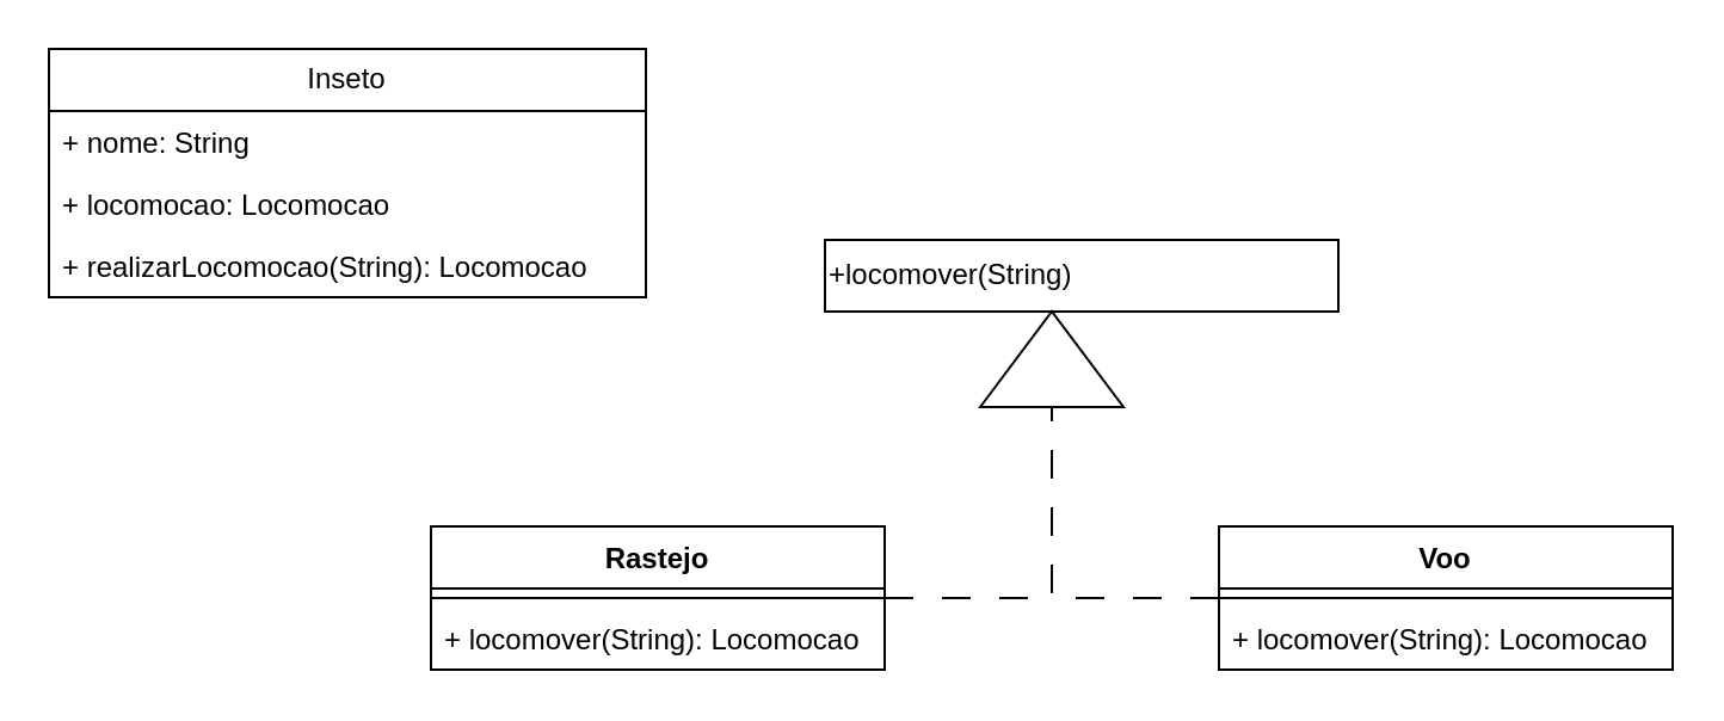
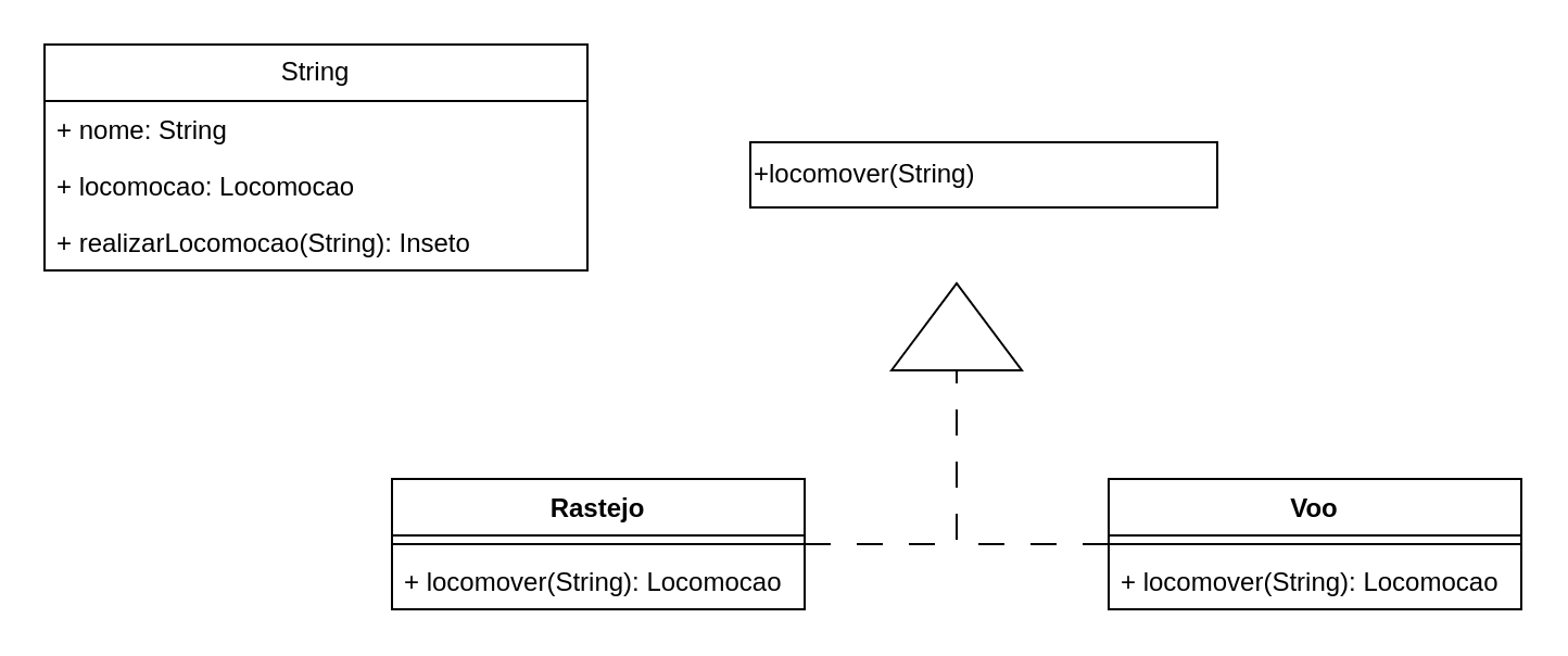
  <mxCell id="0" />
  <mxCell id="1" parent="0" />
- <mxCell id="2" value="Inseto" style="swimlane;fontStyle=0;childLayout=stackLayout;horizontal=1;startSize=26;fillColor=none;horizontalStack=0;resizeParent=1;resizeParentMax=0;resizeLast=0;collapsible=1;marginBottom=0;whiteSpace=wrap;html=1;" vertex="1" parent="1"><mxGeometry x="20" y="20" width="250" height="104" as="geometry" /></mxCell>
+ <mxCell id="2" value="String" style="swimlane;fontStyle=0;childLayout=stackLayout;horizontal=1;startSize=26;fillColor=none;horizontalStack=0;resizeParent=1;resizeParentMax=0;resizeLast=0;collapsible=1;marginBottom=0;whiteSpace=wrap;html=1;" vertex="1" parent="1"><mxGeometry x="20" y="20" width="250" height="104" as="geometry" /></mxCell>
  <mxCell id="3" value="+ nome: String" style="text;strokeColor=none;fillColor=none;align=left;verticalAlign=top;spacingLeft=4;spacingRight=4;overflow=hidden;rotatable=0;points=[[0,0.5],[1,0.5]];portConstraint=eastwest;whiteSpace=wrap;html=1;" vertex="1" parent="2"><mxGeometry y="26" width="250" height="26" as="geometry" /></mxCell>
  <mxCell id="4" value="+ locomocao: Locomocao" style="text;strokeColor=none;fillColor=none;align=left;verticalAlign=top;spacingLeft=4;spacingRight=4;overflow=hidden;rotatable=0;points=[[0,0.5],[1,0.5]];portConstraint=eastwest;whiteSpace=wrap;html=1;" vertex="1" parent="2"><mxGeometry y="52" width="250" height="26" as="geometry" /></mxCell>
- <mxCell id="5" value="+ realizarLocomocao(String): Locomocao" style="text;strokeColor=none;fillColor=none;align=left;verticalAlign=top;spacingLeft=4;spacingRight=4;overflow=hidden;rotatable=0;points=[[0,0.5],[1,0.5]];portConstraint=eastwest;whiteSpace=wrap;html=1;" vertex="1" parent="2"><mxGeometry y="78" width="250" height="26" as="geometry" /></mxCell>
- <mxCell id="6" value="+locomover(String)" style="rounded=0;whiteSpace=wrap;html=1;align=left;" vertex="1" parent="1"><mxGeometry x="345" y="100" width="215" height="30" as="geometry" /></mxCell>
+ <mxCell id="5" value="+ realizarLocomocao(String): Inseto" style="text;strokeColor=none;fillColor=none;align=left;verticalAlign=top;spacingLeft=4;spacingRight=4;overflow=hidden;rotatable=0;points=[[0,0.5],[1,0.5]];portConstraint=eastwest;whiteSpace=wrap;html=1;" vertex="1" parent="2"><mxGeometry y="78" width="250" height="26" as="geometry" /></mxCell>
+ <mxCell id="6" value="+locomover(String)" style="rounded=0;whiteSpace=wrap;html=1;align=left;" vertex="1" parent="1"><mxGeometry x="345" y="65" width="215" height="30" as="geometry" /></mxCell>
  <mxCell id="7" style="edgeStyle=orthogonalEdgeStyle;rounded=0;orthogonalLoop=1;jettySize=auto;html=1;entryX=0.5;entryY=1;entryDx=0;entryDy=0;entryPerimeter=0;endArrow=none;endFill=0;dashed=1;dashPattern=12 12;" edge="1" parent="1" source="8" target="15"><mxGeometry relative="1" as="geometry" /></mxCell>
  <mxCell id="8" value="Voo" style="swimlane;fontStyle=1;align=center;verticalAlign=top;childLayout=stackLayout;horizontal=1;startSize=26;horizontalStack=0;resizeParent=1;resizeParentMax=0;resizeLast=0;collapsible=1;marginBottom=0;whiteSpace=wrap;html=1;" vertex="1" parent="1"><mxGeometry x="510" y="220" width="190" height="60" as="geometry" /></mxCell>
  <mxCell id="9" value="" style="line;strokeWidth=1;fillColor=none;align=left;verticalAlign=middle;spacingTop=-1;spacingLeft=3;spacingRight=3;rotatable=0;labelPosition=right;points=[];portConstraint=eastwest;strokeColor=inherit;" vertex="1" parent="8"><mxGeometry y="26" width="190" height="8" as="geometry" /></mxCell>
  <mxCell id="10" value="+ locomover(String): Locomocao" style="text;strokeColor=none;fillColor=none;align=left;verticalAlign=top;spacingLeft=4;spacingRight=4;overflow=hidden;rotatable=0;points=[[0,0.5],[1,0.5]];portConstraint=eastwest;whiteSpace=wrap;html=1;" vertex="1" parent="8"><mxGeometry y="34" width="190" height="26" as="geometry" /></mxCell>
  <mxCell id="11" style="edgeStyle=orthogonalEdgeStyle;rounded=0;orthogonalLoop=1;jettySize=auto;html=1;entryX=0.5;entryY=1;entryDx=0;entryDy=0;entryPerimeter=0;endArrow=none;endFill=0;dashed=1;dashPattern=12 12;" edge="1" parent="1" source="12" target="15"><mxGeometry relative="1" as="geometry" /></mxCell>
  <mxCell id="12" value="Rastejo&lt;br&gt;" style="swimlane;fontStyle=1;align=center;verticalAlign=top;childLayout=stackLayout;horizontal=1;startSize=26;horizontalStack=0;resizeParent=1;resizeParentMax=0;resizeLast=0;collapsible=1;marginBottom=0;whiteSpace=wrap;html=1;" vertex="1" parent="1"><mxGeometry x="180" y="220" width="190" height="60" as="geometry" /></mxCell>
  <mxCell id="13" value="" style="line;strokeWidth=1;fillColor=none;align=left;verticalAlign=middle;spacingTop=-1;spacingLeft=3;spacingRight=3;rotatable=0;labelPosition=right;points=[];portConstraint=eastwest;strokeColor=inherit;" vertex="1" parent="12"><mxGeometry y="26" width="190" height="8" as="geometry" /></mxCell>
  <mxCell id="14" value="+ locomover(String): Locomocao" style="text;strokeColor=none;fillColor=none;align=left;verticalAlign=top;spacingLeft=4;spacingRight=4;overflow=hidden;rotatable=0;points=[[0,0.5],[1,0.5]];portConstraint=eastwest;whiteSpace=wrap;html=1;" vertex="1" parent="12"><mxGeometry y="34" width="190" height="26" as="geometry" /></mxCell>
  <mxCell id="15" value="" style="verticalLabelPosition=bottom;verticalAlign=top;html=1;shape=mxgraph.basic.acute_triangle;dx=0.5;" vertex="1" parent="1"><mxGeometry x="410" y="130" width="60" height="40" as="geometry" /></mxCell>
